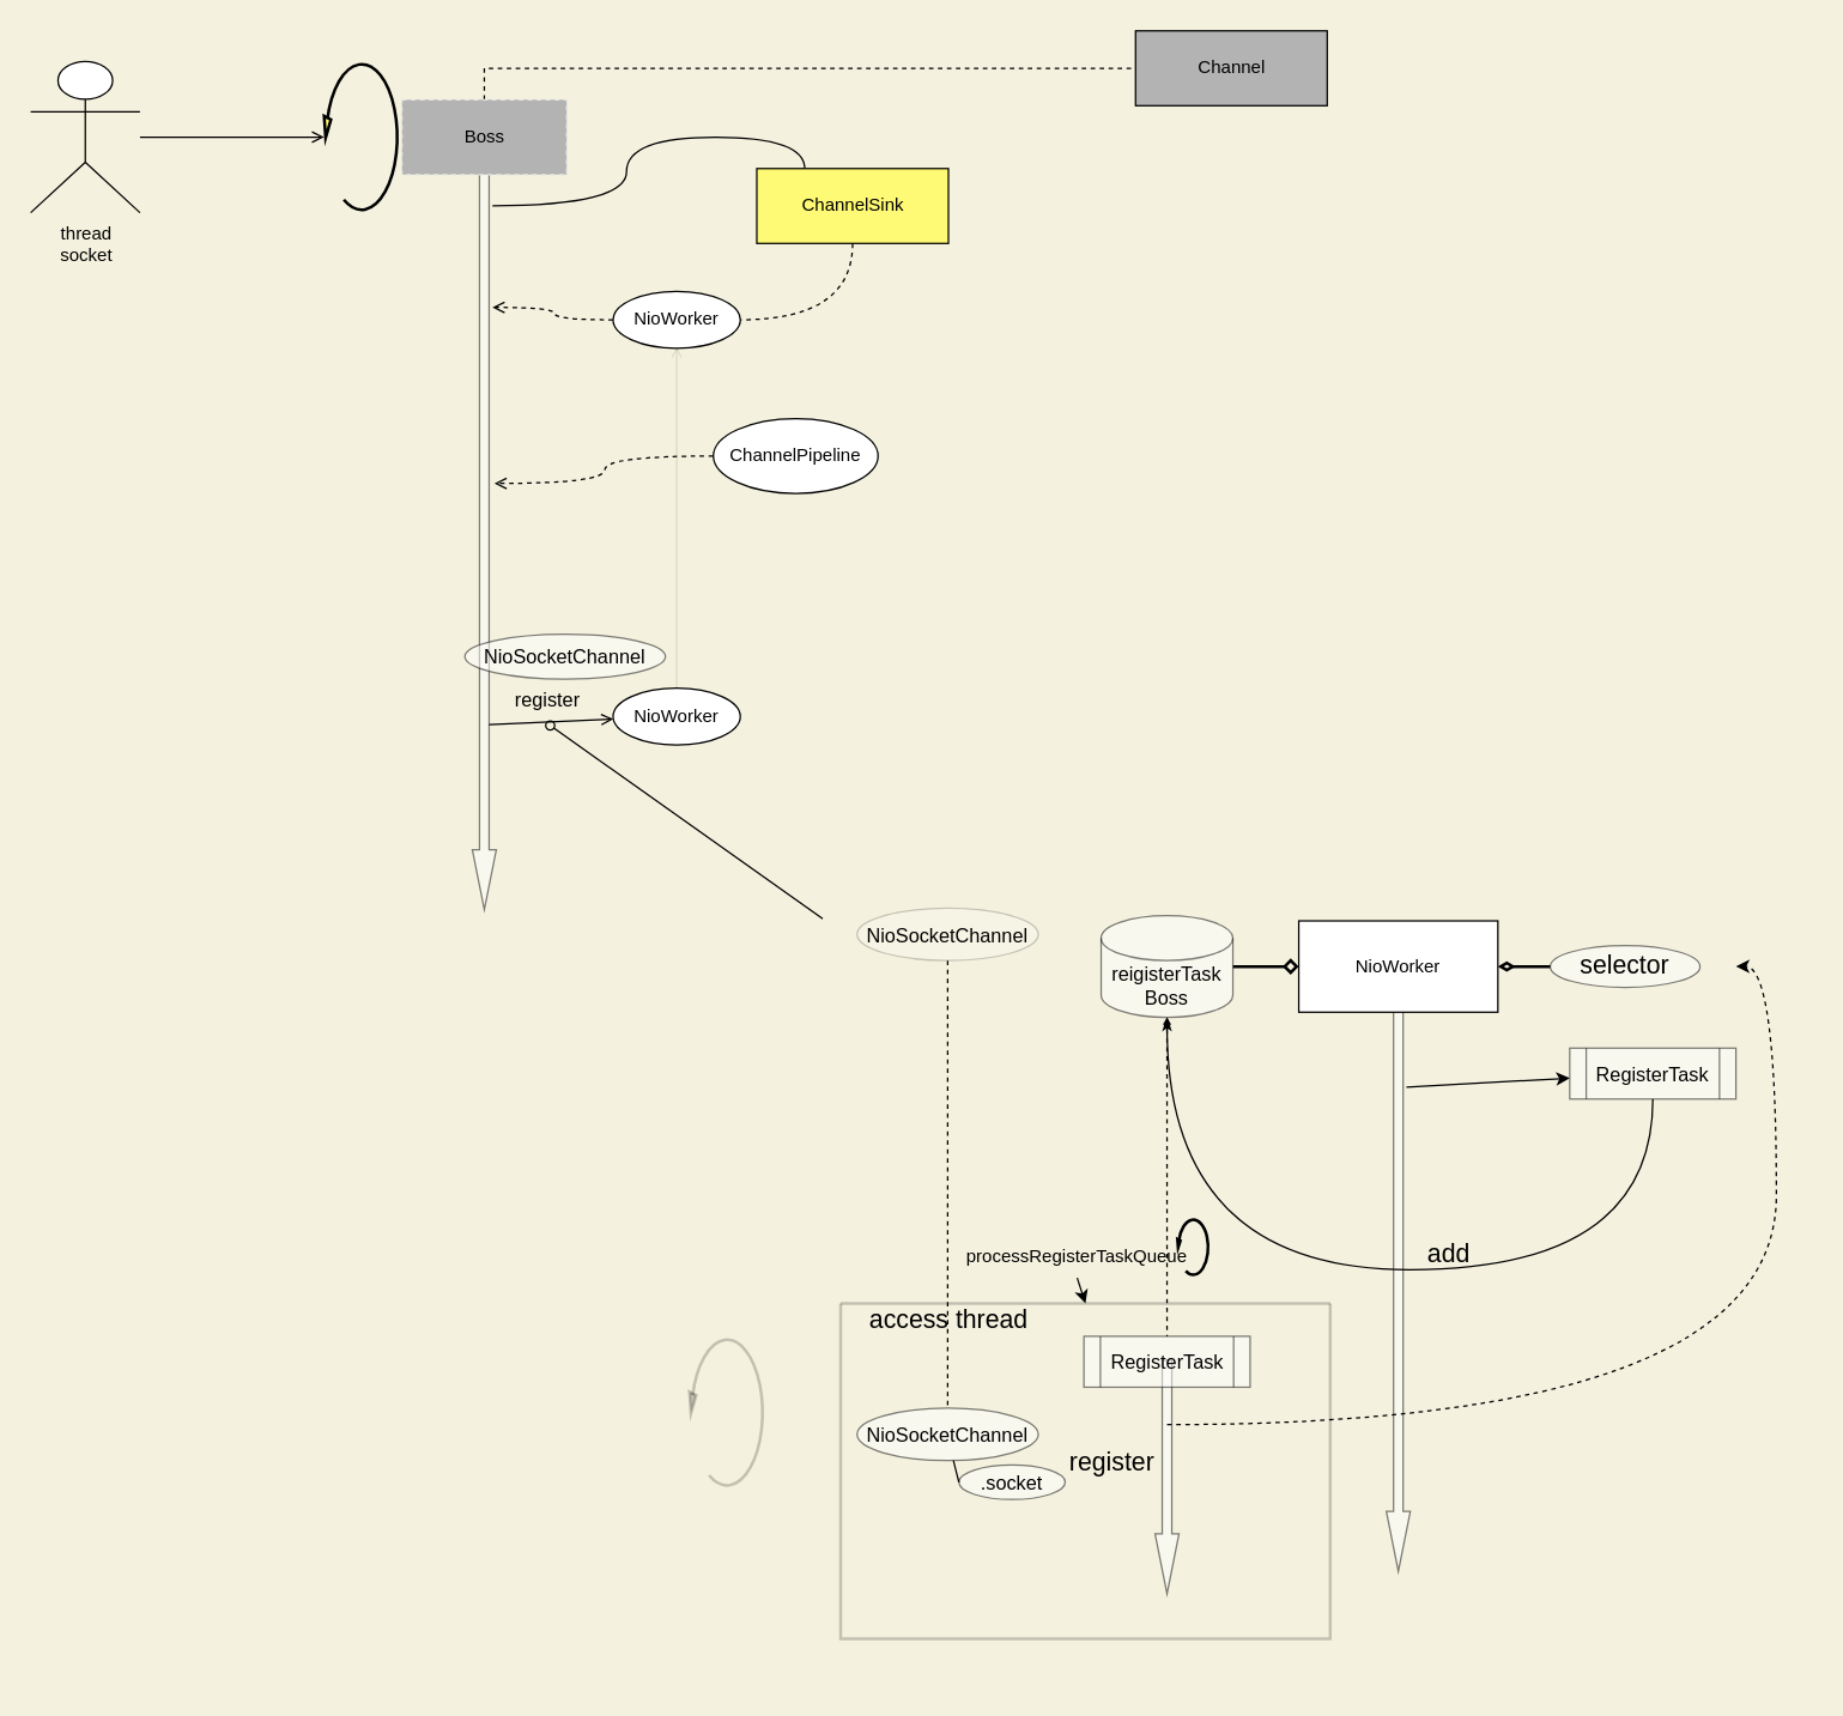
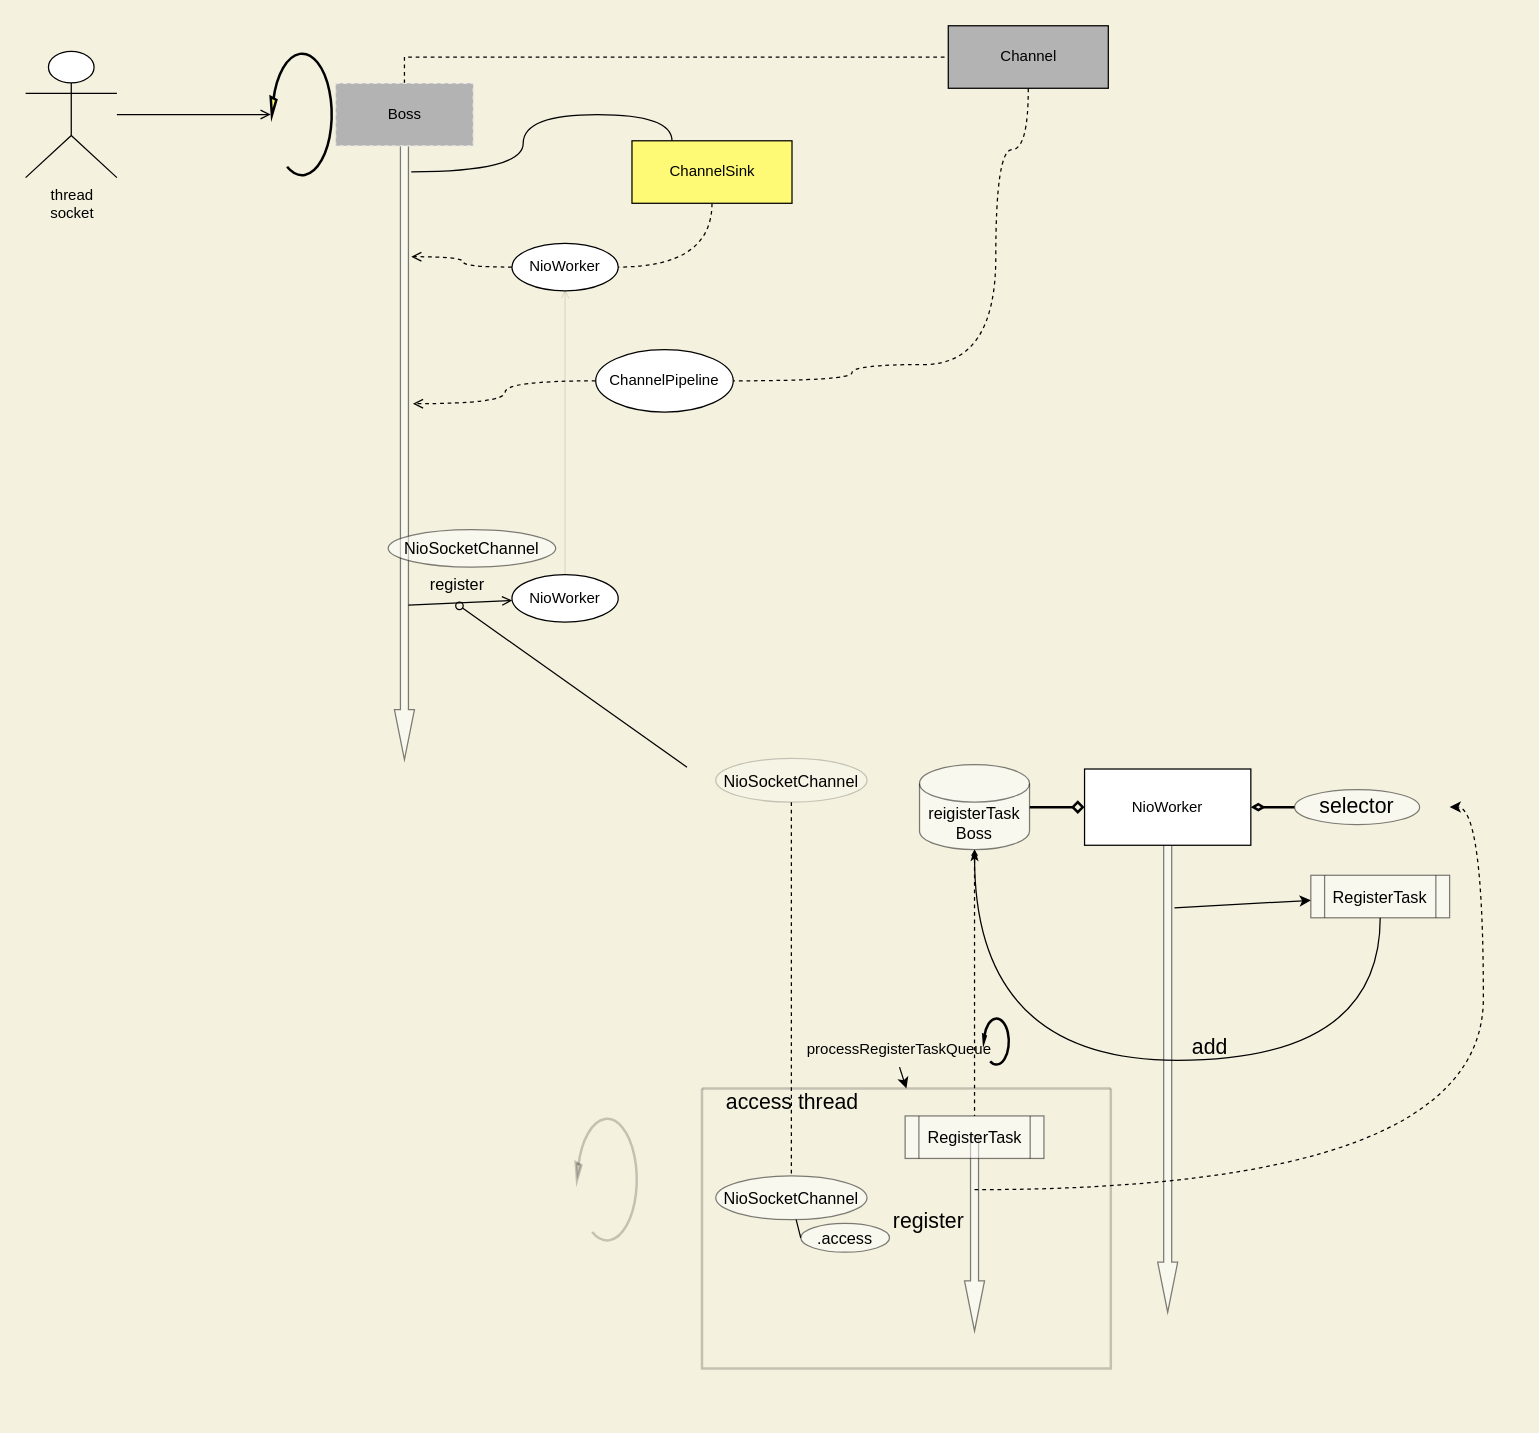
  <mxCell id="0" />
  <mxCell id="1" parent="0" />
  <mxCell id="2" value="" style="verticalLabelPosition=bottom;verticalAlign=top;html=1;strokeWidth=1;shape=mxgraph.arrows2.arrow;dy=0.6;dx=40;notch=0;rotation=90;opacity=50;" parent="1" vertex="1"><mxGeometry x="75" y="351" width="496" height="16" as="geometry" /></mxCell>
  <mxCell id="3" style="edgeStyle=orthogonalEdgeStyle;rounded=0;orthogonalLoop=1;jettySize=auto;html=1;startArrow=open;startFill=0;endArrow=none;endFill=0;entryX=1;entryY=0.5;entryDx=0;entryDy=0;exitX=0.98;exitY=0.5;exitDx=0;exitDy=0;" parent="1" source="10" target="9" edge="1"><mxGeometry relative="1" as="geometry"><mxPoint x="270" y="2" as="targetPoint" /><mxPoint x="222" y="91" as="sourcePoint" /></mxGeometry></mxCell>
  <mxCell id="4" style="edgeStyle=orthogonalEdgeStyle;rounded=0;orthogonalLoop=1;jettySize=auto;html=1;entryX=0;entryY=0.5;entryDx=0;entryDy=0;exitX=0.5;exitY=0;exitDx=0;exitDy=0;endArrow=none;endFill=0;strokeWidth=1;dashed=1;" edge="1" parent="1" source="5" target="15"><mxGeometry relative="1" as="geometry" /></mxCell>
  <mxCell id="5" value="Boss" style="html=1;fillColor=#B3B3B3;strokeColor=#E6E6E6;dashed=1;" parent="1" vertex="1"><mxGeometry x="268" y="66" width="110" height="50" as="geometry" /></mxCell>
  <mxCell id="6" style="edgeStyle=orthogonalEdgeStyle;rounded=0;orthogonalLoop=1;jettySize=auto;html=1;entryX=0.189;entryY=0.159;entryDx=0;entryDy=0;entryPerimeter=0;curved=1;endArrow=open;endFill=0;dashed=1;" parent="1" source="8" target="2" edge="1"><mxGeometry relative="1" as="geometry"><mxPoint x="349" y="284" as="targetPoint" /></mxGeometry></mxCell>
  <mxCell id="7" value="" style="rounded=0;orthogonalLoop=1;jettySize=auto;html=1;fontSize=13;startArrow=open;startFill=0;endArrow=none;endFill=0;strokeWidth=0;exitX=0.5;exitY=1;exitDx=0;exitDy=0;" edge="1" parent="1" source="8" target="19"><mxGeometry relative="1" as="geometry" /></mxCell>
  <mxCell id="8" value="NioWorker" style="ellipse;whiteSpace=wrap;html=1;fontFamily=Helvetica;fontSize=12;fontColor=default;align=center;strokeColor=default;fillColor=default;" parent="1" vertex="1"><mxGeometry x="409" y="194" width="85" height="38" as="geometry" /></mxCell>
  <mxCell id="9" value="thread&lt;br&gt;socket" style="shape=umlActor;verticalLabelPosition=bottom;verticalAlign=top;html=1;fontFamily=Helvetica;fontSize=12;fontColor=default;align=center;strokeColor=default;fillColor=default;" parent="1" vertex="1"><mxGeometry x="20" y="40.5" width="73" height="101" as="geometry" /></mxCell>
  <mxCell id="10" value="" style="verticalLabelPosition=bottom;html=1;verticalAlign=top;strokeWidth=2;shape=mxgraph.lean_mapping.physical_pull;pointerEvents=1;fillColor=#FFFA75;rotation=-180;" parent="1" vertex="1"><mxGeometry x="216" y="42" width="49" height="98" as="geometry" /></mxCell>
  <mxCell id="11" style="edgeStyle=orthogonalEdgeStyle;rounded=0;orthogonalLoop=1;jettySize=auto;html=1;exitX=0.5;exitY=1;exitDx=0;exitDy=0;curved=1;endArrow=none;endFill=0;entryX=1;entryY=0.5;entryDx=0;entryDy=0;startArrow=none;dashed=1;" parent="1" source="12" target="8" edge="1"><mxGeometry relative="1" as="geometry" /></mxCell>
  <mxCell id="12" value="ChannelSink" style="html=1;fillColor=#fffa75;" parent="1" vertex="1"><mxGeometry x="505" y="112" width="128" height="50" as="geometry" /></mxCell>
  <mxCell id="13" value="" style="edgeStyle=orthogonalEdgeStyle;rounded=0;orthogonalLoop=1;jettySize=auto;html=1;exitX=0.052;exitY=0.159;exitDx=0;exitDy=0;exitPerimeter=0;curved=1;endArrow=none;endFill=0;entryX=0.25;entryY=0;entryDx=0;entryDy=0;" parent="1" source="2" target="12" edge="1"><mxGeometry relative="1" as="geometry"><mxPoint x="328.456" y="157" as="sourcePoint" /><mxPoint x="601.25" y="202" as="targetPoint" /></mxGeometry></mxCell>
  <mxCell id="14" style="edgeStyle=orthogonalEdgeStyle;rounded=0;orthogonalLoop=1;jettySize=auto;html=1;entryX=0.426;entryY=0.074;entryDx=0;entryDy=0;entryPerimeter=0;startArrow=none;startFill=0;endArrow=open;endFill=0;curved=1;dashed=1;" edge="1" parent="1" source="16" target="2"><mxGeometry relative="1" as="geometry"><Array as="points" /></mxGeometry></mxCell>
  <mxCell id="15" value="Channel" style="html=1;fillColor=#b3b3b3;" vertex="1" parent="1"><mxGeometry x="758" y="20" width="128" height="50" as="geometry" /></mxCell>
  <mxCell id="16" value="ChannelPipeline" style="ellipse;whiteSpace=wrap;html=1;fontFamily=Helvetica;fontSize=12;fontColor=default;align=center;strokeColor=default;fillColor=default;" parent="1" vertex="1"><mxGeometry x="476" y="279" width="110" height="50" as="geometry" /></mxCell>
+ <mxCell id="17" value="" style="edgeStyle=orthogonalEdgeStyle;rounded=0;orthogonalLoop=1;jettySize=auto;html=1;entryX=1;entryY=0.5;entryDx=0;entryDy=0;startArrow=none;startFill=0;endArrow=none;endFill=0;curved=1;exitX=0.5;exitY=1;exitDx=0;exitDy=0;dashed=1;" edge="1" parent="1" source="15" target="16"><mxGeometry relative="1" as="geometry"><mxPoint x="822" y="70" as="sourcePoint" /><mxPoint x="330.728" y="325.768" as="targetPoint" /><Array as="points"><mxPoint x="822" y="119" /><mxPoint x="796" y="119" /><mxPoint x="796" y="291" /><mxPoint x="681" y="291" /></Array></mxGeometry></mxCell>
  <mxCell id="18" style="edgeStyle=none;rounded=0;orthogonalLoop=1;jettySize=auto;html=1;entryX=0.751;entryY=0.301;entryDx=0;entryDy=0;entryPerimeter=0;fontSize=13;startArrow=open;startFill=0;endArrow=none;endFill=0;strokeWidth=1;" edge="1" parent="1" source="19" target="2"><mxGeometry relative="1" as="geometry" /></mxCell>
  <mxCell id="19" value="NioWorker" style="ellipse;whiteSpace=wrap;html=1;fontFamily=Helvetica;fontSize=12;fontColor=default;align=center;strokeColor=default;fillColor=default;" vertex="1" parent="1"><mxGeometry x="409" y="459" width="85" height="38" as="geometry" /></mxCell>
  <mxCell id="20" value="NioSocketChannel" style="ellipse;whiteSpace=wrap;html=1;fontSize=13;strokeWidth=1;fillColor=#FFFFFF;opacity=50;" vertex="1" parent="1"><mxGeometry x="310" y="423" width="134" height="30" as="geometry" /></mxCell>
  <mxCell id="21" value="register" style="text;html=1;align=center;verticalAlign=middle;resizable=0;points=[];autosize=1;strokeColor=none;fillColor=none;fontSize=13;" vertex="1" parent="1"><mxGeometry x="338" y="457" width="53" height="20" as="geometry" /></mxCell>
  <mxCell id="22" value="" style="endArrow=none;html=1;rounded=0;fontSize=13;strokeWidth=1;startArrow=oval;startFill=0;endFill=0;" edge="1" parent="1" target="23"><mxGeometry width="50" height="50" relative="1" as="geometry"><mxPoint x="367" y="484" as="sourcePoint" /><mxPoint x="649" y="670" as="targetPoint" /></mxGeometry></mxCell>
  <mxCell id="23" value="" style="swimlane;startSize=0;fontSize=13;strokeWidth=1;fillColor=#FFFF00;opacity=0;" vertex="1" parent="1"><mxGeometry x="549" y="570" width="660" height="554" as="geometry"><mxRectangle x="585" y="659" width="50" height="44" as="alternateBounds" /></mxGeometry></mxCell>
  <mxCell id="24" value="" style="verticalLabelPosition=bottom;html=1;verticalAlign=top;strokeWidth=2;shape=mxgraph.lean_mapping.physical_pull;pointerEvents=1;fillColor=#FFFA75;rotation=-180;" vertex="1" parent="23"><mxGeometry x="237" y="244" width="20.5" height="37" as="geometry" /></mxCell>
  <mxCell id="25" value="" style="verticalLabelPosition=bottom;verticalAlign=top;html=1;strokeWidth=1;shape=mxgraph.arrows2.arrow;dy=0.6;dx=40;notch=0;rotation=90;opacity=50;" vertex="1" parent="23"><mxGeometry x="191.5" y="278" width="386" height="16" as="geometry" /></mxCell>
  <mxCell id="26" style="edgeStyle=orthogonalEdgeStyle;curved=1;rounded=0;orthogonalLoop=1;jettySize=auto;html=1;fontSize=17;startArrow=diamondThin;startFill=0;endArrow=none;endFill=0;strokeWidth=2;" edge="1" parent="23" source="27" target="35"><mxGeometry relative="1" as="geometry" /></mxCell>
  <mxCell id="27" value="NioWorker" style="rounded=0;whiteSpace=wrap;html=1;fontFamily=Helvetica;fontSize=12;fontColor=default;align=center;strokeColor=default;fillColor=default;" vertex="1" parent="23"><mxGeometry x="318" y="44.5" width="133" height="61" as="geometry" /></mxCell>
  <mxCell id="28" style="edgeStyle=none;rounded=0;orthogonalLoop=1;jettySize=auto;html=1;entryX=0.162;entryY=0.162;entryDx=0;entryDy=0;entryPerimeter=0;fontSize=13;startArrow=classic;startFill=1;endArrow=none;endFill=0;strokeWidth=1;" edge="1" parent="23" source="31" target="25"><mxGeometry relative="1" as="geometry" /></mxCell>
  <mxCell id="29" style="edgeStyle=orthogonalEdgeStyle;rounded=0;orthogonalLoop=1;jettySize=auto;html=1;entryX=0.5;entryY=1;entryDx=0;entryDy=0;entryPerimeter=0;fontSize=13;startArrow=none;startFill=0;endArrow=classicThin;endFill=1;strokeWidth=1;exitX=0.5;exitY=1;exitDx=0;exitDy=0;curved=1;" edge="1" parent="23" source="31" target="34"><mxGeometry relative="1" as="geometry"><Array as="points"><mxPoint x="555" y="277.5" /><mxPoint x="230" y="277.5" /></Array></mxGeometry></mxCell>
  <mxCell id="30" value="add" style="edgeLabel;html=1;align=center;verticalAlign=middle;resizable=0;points=[];fontSize=17;labelBackgroundColor=none;" vertex="1" connectable="0" parent="29"><mxGeometry x="-0.147" y="-1" relative="1" as="geometry"><mxPoint x="8" y="-9" as="offset" /></mxGeometry></mxCell>
  <mxCell id="31" value="RegisterTask" style="shape=process;whiteSpace=wrap;html=1;backgroundOutline=1;fontSize=13;strokeWidth=1;fillColor=#FFFFFF;opacity=50;" vertex="1" parent="23"><mxGeometry x="499" y="129.5" width="111" height="34" as="geometry" /></mxCell>
  <mxCell id="32" style="edgeStyle=none;rounded=0;orthogonalLoop=1;jettySize=auto;html=1;entryX=0;entryY=0.5;entryDx=0;entryDy=0;fontSize=13;startArrow=none;startFill=0;endArrow=diamond;endFill=0;strokeWidth=2;" edge="1" parent="23" source="34" target="27"><mxGeometry relative="1" as="geometry" /></mxCell>
  <mxCell id="33" style="edgeStyle=orthogonalEdgeStyle;curved=1;rounded=0;orthogonalLoop=1;jettySize=auto;html=1;fontSize=17;startArrow=diamondThin;startFill=0;endArrow=none;endFill=0;strokeWidth=1;dashed=1;" edge="1" parent="23" source="34" target="37"><mxGeometry relative="1" as="geometry" /></mxCell>
  <mxCell id="34" value="reigisterTask&lt;br&gt;Boss" style="shape=cylinder3;whiteSpace=wrap;html=1;boundedLbl=1;backgroundOutline=1;size=15;fontSize=13;strokeWidth=1;fillColor=#FFFFFF;opacity=50;" vertex="1" parent="23"><mxGeometry x="186" y="41" width="88" height="68" as="geometry" /></mxCell>
  <mxCell id="35" value="selector" style="ellipse;whiteSpace=wrap;html=1;fontSize=17;strokeWidth=1;fillColor=#FFFFFF;opacity=50;" vertex="1" parent="23"><mxGeometry x="486" y="61" width="100" height="28" as="geometry" /></mxCell>
  <mxCell id="36" value="" style="verticalLabelPosition=bottom;verticalAlign=top;html=1;strokeWidth=1;shape=mxgraph.arrows2.arrow;dy=0.6;dx=40;notch=0;rotation=90;opacity=50;" vertex="1" parent="23"><mxGeometry x="152" y="408" width="156" height="16" as="geometry" /></mxCell>
  <mxCell id="37" value="RegisterTask" style="shape=process;whiteSpace=wrap;html=1;backgroundOutline=1;fontSize=13;strokeWidth=1;fillColor=#FFFFFF;opacity=50;" vertex="1" parent="23"><mxGeometry x="174.5" y="322" width="111" height="34" as="geometry" /></mxCell>
  <mxCell id="38" value="register" style="text;html=1;align=center;verticalAlign=middle;resizable=0;points=[];autosize=1;strokeColor=none;fillColor=none;fontSize=17;" vertex="1" parent="23"><mxGeometry x="159" y="395" width="67" height="24" as="geometry" /></mxCell>
  <mxCell id="39" style="edgeStyle=orthogonalEdgeStyle;curved=1;rounded=0;orthogonalLoop=1;jettySize=auto;html=1;entryX=1;entryY=0.5;entryDx=0;entryDy=0;fontSize=17;startArrow=none;startFill=0;endArrow=classic;endFill=1;strokeWidth=1;dashed=1;exitX=0.276;exitY=0.5;exitDx=0;exitDy=0;exitPerimeter=0;" edge="1" parent="23"><mxGeometry relative="1" as="geometry"><mxPoint x="230" y="380.956" as="sourcePoint" /><mxPoint x="610" y="74.9" as="targetPoint" /><Array as="points"><mxPoint x="637" y="381" /><mxPoint x="637" y="75" /></Array></mxGeometry></mxCell>
- <mxCell id="40" value=".socket" style="ellipse;whiteSpace=wrap;html=1;fontSize=13;strokeWidth=1;fillColor=#FFFFFF;opacity=50;" vertex="1" parent="23"><mxGeometry x="91" y="408" width="71" height="23" as="geometry" /></mxCell>
+ <mxCell id="40" value=".access" style="ellipse;whiteSpace=wrap;html=1;fontSize=13;strokeWidth=1;fillColor=#FFFFFF;opacity=50;" vertex="1" parent="23"><mxGeometry x="91" y="408" width="71" height="23" as="geometry" /></mxCell>
  <mxCell id="41" value="NioSocketChannel&lt;br&gt;" style="ellipse;whiteSpace=wrap;html=1;fontSize=13;strokeWidth=1;fillColor=#FFFFFF;opacity=50;" vertex="1" parent="23"><mxGeometry x="23" y="370" width="121" height="35" as="geometry" /></mxCell>
  <mxCell id="42" value="" style="rounded=0;orthogonalLoop=1;jettySize=auto;html=1;fontSize=17;startArrow=none;startFill=0;endArrow=none;endFill=0;strokeWidth=1;entryX=0;entryY=0.5;entryDx=0;entryDy=0;" edge="1" parent="23" source="41" target="40"><mxGeometry relative="1" as="geometry" /></mxCell>
  <mxCell id="43" style="edgeStyle=none;rounded=0;orthogonalLoop=1;jettySize=auto;html=1;fontSize=17;startArrow=none;startFill=0;endArrow=none;endFill=0;strokeWidth=1;dashed=1;" edge="1" parent="23" source="44" target="41"><mxGeometry relative="1" as="geometry" /></mxCell>
  <mxCell id="44" value="NioSocketChannel&lt;br&gt;" style="ellipse;whiteSpace=wrap;html=1;fontSize=13;strokeWidth=1;fillColor=#FFFFFF;opacity=20;" vertex="1" parent="23"><mxGeometry x="23" y="36" width="121" height="35" as="geometry" /></mxCell>
  <mxCell id="45" value="" style="swimlane;startSize=0;labelBackgroundColor=none;fontSize=17;strokeWidth=2;fillColor=#FFFFFF;opacity=20;" vertex="1" parent="23"><mxGeometry x="12" y="300" width="327" height="224" as="geometry"><mxRectangle x="12" y="300" width="50" height="44" as="alternateBounds" /></mxGeometry></mxCell>
  <mxCell id="46" value="access thread" style="text;html=1;align=center;verticalAlign=middle;resizable=0;points=[];autosize=1;strokeColor=none;fillColor=none;fontSize=17;" vertex="1" parent="45"><mxGeometry x="11" width="121" height="24" as="geometry" /></mxCell>
  <mxCell id="47" value="&lt;font style=&quot;font-size: 12px;&quot;&gt;processRegisterTaskQueue&lt;/font&gt;" style="text;html=1;strokeColor=none;fillColor=none;align=center;verticalAlign=middle;whiteSpace=wrap;rounded=0;labelBackgroundColor=none;fontSize=17;opacity=20;" vertex="1" parent="23"><mxGeometry x="140" y="253" width="60" height="30" as="geometry" /></mxCell>
  <mxCell id="48" value="" style="endArrow=classic;html=1;rounded=0;fontSize=17;strokeWidth=1;entryX=0.5;entryY=0;entryDx=0;entryDy=0;exitX=0.5;exitY=1;exitDx=0;exitDy=0;" edge="1" parent="23" source="47" target="45"><mxGeometry width="50" height="50" relative="1" as="geometry"><mxPoint x="-108" y="415" as="sourcePoint" /><mxPoint x="-52" y="392" as="targetPoint" /></mxGeometry></mxCell>
  <mxCell id="49" value="" style="verticalLabelPosition=bottom;html=1;verticalAlign=top;strokeWidth=2;shape=mxgraph.lean_mapping.physical_pull;pointerEvents=1;fillColor=#000000;rotation=-180;labelBackgroundColor=none;fontSize=12;opacity=20;strokeColor=#000000;" vertex="1" parent="1"><mxGeometry x="460" y="894" width="49" height="98" as="geometry" /></mxCell>
